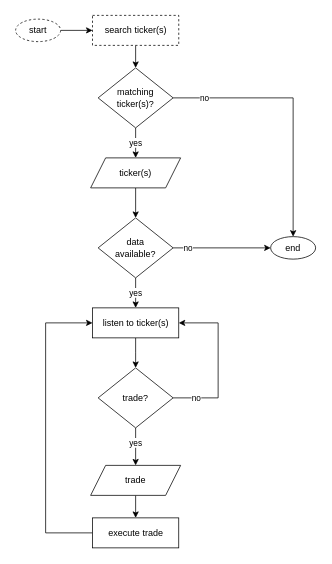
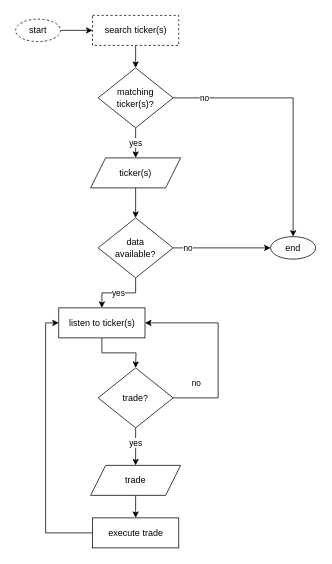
  <mxCell id="0" />
  <mxCell id="1" parent="0" />
  <mxCell id="2" style="edgeStyle=orthogonalEdgeStyle;rounded=0;orthogonalLoop=1;jettySize=auto;html=1;exitX=1;exitY=0.5;exitDx=0;exitDy=0;entryX=0;entryY=0.5;entryDx=0;entryDy=0;" edge="1" parent="1" source="3" target="5"><mxGeometry relative="1" as="geometry" /></mxCell>
  <mxCell id="3" value="start" style="ellipse;whiteSpace=wrap;html=1;dashed=1;" parent="1" vertex="1"><mxGeometry x="20" y="25" width="60" height="30" as="geometry" /></mxCell>
  <mxCell id="4" style="edgeStyle=orthogonalEdgeStyle;rounded=0;orthogonalLoop=1;jettySize=auto;html=1;exitX=0.5;exitY=1;exitDx=0;exitDy=0;entryX=0.5;entryY=0;entryDx=0;entryDy=0;" edge="1" parent="1" source="5" target="20"><mxGeometry relative="1" as="geometry" /></mxCell>
  <mxCell id="5" value="search ticker(s)" style="rounded=0;whiteSpace=wrap;html=1;dashed=1;" vertex="1" parent="1"><mxGeometry x="122.5" y="20" width="115" height="40" as="geometry" /></mxCell>
  <mxCell id="6" style="edgeStyle=orthogonalEdgeStyle;rounded=0;orthogonalLoop=1;jettySize=auto;html=1;exitX=0.5;exitY=1;exitDx=0;exitDy=0;" edge="1" parent="1" source="7" target="26"><mxGeometry relative="1" as="geometry" /></mxCell>
  <mxCell id="7" value="ticker(s)" style="shape=parallelogram;perimeter=parallelogramPerimeter;whiteSpace=wrap;html=1;fixedSize=1;" vertex="1" parent="1"><mxGeometry x="120" y="210" width="120" height="40" as="geometry" /></mxCell>
  <mxCell id="8" style="edgeStyle=orthogonalEdgeStyle;rounded=0;orthogonalLoop=1;jettySize=auto;html=1;exitX=0.5;exitY=1;exitDx=0;exitDy=0;entryX=0.5;entryY=0;entryDx=0;entryDy=0;" edge="1" parent="1" source="9"><mxGeometry relative="1" as="geometry"><mxPoint x="180" y="490" as="targetPoint" /></mxGeometry></mxCell>
- <mxCell id="9" value="listen to ticker(s)" style="rounded=0;whiteSpace=wrap;html=1;" vertex="1" parent="1"><mxGeometry x="122.5" y="410" width="115" height="40" as="geometry" /></mxCell>
+ <mxCell id="9" value="listen to ticker(s)" style="rounded=0;whiteSpace=wrap;html=1;" vertex="1" parent="1"><mxGeometry x="77.5" y="410" width="115" height="40" as="geometry" /></mxCell>
  <mxCell id="10" style="edgeStyle=orthogonalEdgeStyle;rounded=0;orthogonalLoop=1;jettySize=auto;html=1;exitX=1;exitY=0.5;exitDx=0;exitDy=0;entryX=1;entryY=0.5;entryDx=0;entryDy=0;" edge="1" parent="1" source="13" target="9"><mxGeometry relative="1" as="geometry"><Array as="points"><mxPoint x="290" y="530" /><mxPoint x="290" y="430" /></Array></mxGeometry></mxCell>
  <mxCell id="11" value="no" style="edgeLabel;html=1;align=center;verticalAlign=middle;resizable=0;points=[];" vertex="1" connectable="0" parent="10"><mxGeometry x="-0.106" y="-1" relative="1" as="geometry"><mxPoint x="-31" y="35" as="offset" /></mxGeometry></mxCell>
  <mxCell id="12" value="yes" style="edgeStyle=orthogonalEdgeStyle;rounded=0;orthogonalLoop=1;jettySize=auto;html=1;exitX=0.5;exitY=1;exitDx=0;exitDy=0;" edge="1" parent="1" source="13"><mxGeometry x="-0.2" relative="1" as="geometry"><mxPoint x="180" y="620" as="targetPoint" /><Array as="points"><mxPoint x="180" y="590" /><mxPoint x="180" y="590" /></Array><mxPoint as="offset" /></mxGeometry></mxCell>
  <mxCell id="13" value="trade?" style="rhombus;whiteSpace=wrap;html=1;" vertex="1" parent="1"><mxGeometry x="130" y="490" width="100" height="80" as="geometry" /></mxCell>
  <mxCell id="14" style="edgeStyle=orthogonalEdgeStyle;rounded=0;orthogonalLoop=1;jettySize=auto;html=1;exitX=0.5;exitY=1;exitDx=0;exitDy=0;" edge="1" parent="1" source="15"><mxGeometry relative="1" as="geometry"><mxPoint x="180" y="690" as="targetPoint" /></mxGeometry></mxCell>
  <mxCell id="15" value="trade" style="shape=parallelogram;perimeter=parallelogramPerimeter;whiteSpace=wrap;html=1;fixedSize=1;" vertex="1" parent="1"><mxGeometry x="120" y="620" width="120" height="40" as="geometry" /></mxCell>
  <mxCell id="16" style="edgeStyle=orthogonalEdgeStyle;rounded=0;orthogonalLoop=1;jettySize=auto;html=1;exitX=0;exitY=0.5;exitDx=0;exitDy=0;entryX=0;entryY=0.5;entryDx=0;entryDy=0;" edge="1" parent="1" source="17" target="9"><mxGeometry relative="1" as="geometry"><Array as="points"><mxPoint x="60" y="710" /><mxPoint x="60" y="430" /></Array></mxGeometry></mxCell>
  <mxCell id="17" value="execute trade" style="rounded=0;whiteSpace=wrap;html=1;" vertex="1" parent="1"><mxGeometry x="122.5" y="690" width="115" height="40" as="geometry" /></mxCell>
  <mxCell id="18" value="yes" style="edgeStyle=orthogonalEdgeStyle;rounded=0;orthogonalLoop=1;jettySize=auto;html=1;exitX=0.5;exitY=1;exitDx=0;exitDy=0;" edge="1" parent="1" source="20" target="7"><mxGeometry relative="1" as="geometry" /></mxCell>
  <mxCell id="19" value="no" style="edgeStyle=orthogonalEdgeStyle;rounded=0;orthogonalLoop=1;jettySize=auto;html=1;entryX=0.5;entryY=0;entryDx=0;entryDy=0;exitX=1;exitY=0.5;exitDx=0;exitDy=0;" edge="1" parent="1" source="20" target="21"><mxGeometry x="-0.755" relative="1" as="geometry"><mxPoint x="520" y="130" as="sourcePoint" /><mxPoint as="offset" /></mxGeometry></mxCell>
  <mxCell id="20" value="matching ticker(s)?" style="rhombus;whiteSpace=wrap;html=1;" vertex="1" parent="1"><mxGeometry x="130" y="90" width="100" height="80" as="geometry" /></mxCell>
  <mxCell id="21" value="end" style="ellipse;whiteSpace=wrap;html=1;" vertex="1" parent="1"><mxGeometry x="360" y="315" width="60" height="30" as="geometry" /></mxCell>
  <mxCell id="22" style="edgeStyle=orthogonalEdgeStyle;rounded=0;orthogonalLoop=1;jettySize=auto;html=1;exitX=1;exitY=0.5;exitDx=0;exitDy=0;entryX=0;entryY=0.5;entryDx=0;entryDy=0;" edge="1" parent="1" source="26" target="21"><mxGeometry relative="1" as="geometry" /></mxCell>
  <mxCell id="23" value="no" style="edgeLabel;html=1;align=center;verticalAlign=middle;resizable=0;points=[];" vertex="1" connectable="0" parent="22"><mxGeometry x="-0.183" relative="1" as="geometry"><mxPoint x="-70" as="offset" /></mxGeometry></mxCell>
  <mxCell id="24" value="no" style="edgeLabel;html=1;align=center;verticalAlign=middle;resizable=0;points=[];" vertex="1" connectable="0" parent="22"><mxGeometry x="-0.708" y="-2" relative="1" as="geometry"><mxPoint y="-3" as="offset" /></mxGeometry></mxCell>
  <mxCell id="25" value="yes" style="edgeStyle=orthogonalEdgeStyle;rounded=0;orthogonalLoop=1;jettySize=auto;html=1;exitX=0.5;exitY=1;exitDx=0;exitDy=0;" edge="1" parent="1" source="26" target="9"><mxGeometry relative="1" as="geometry" /></mxCell>
  <mxCell id="26" value="data &lt;br&gt;available?" style="rhombus;whiteSpace=wrap;html=1;" vertex="1" parent="1"><mxGeometry x="130" y="290" width="100" height="80" as="geometry" /></mxCell>
